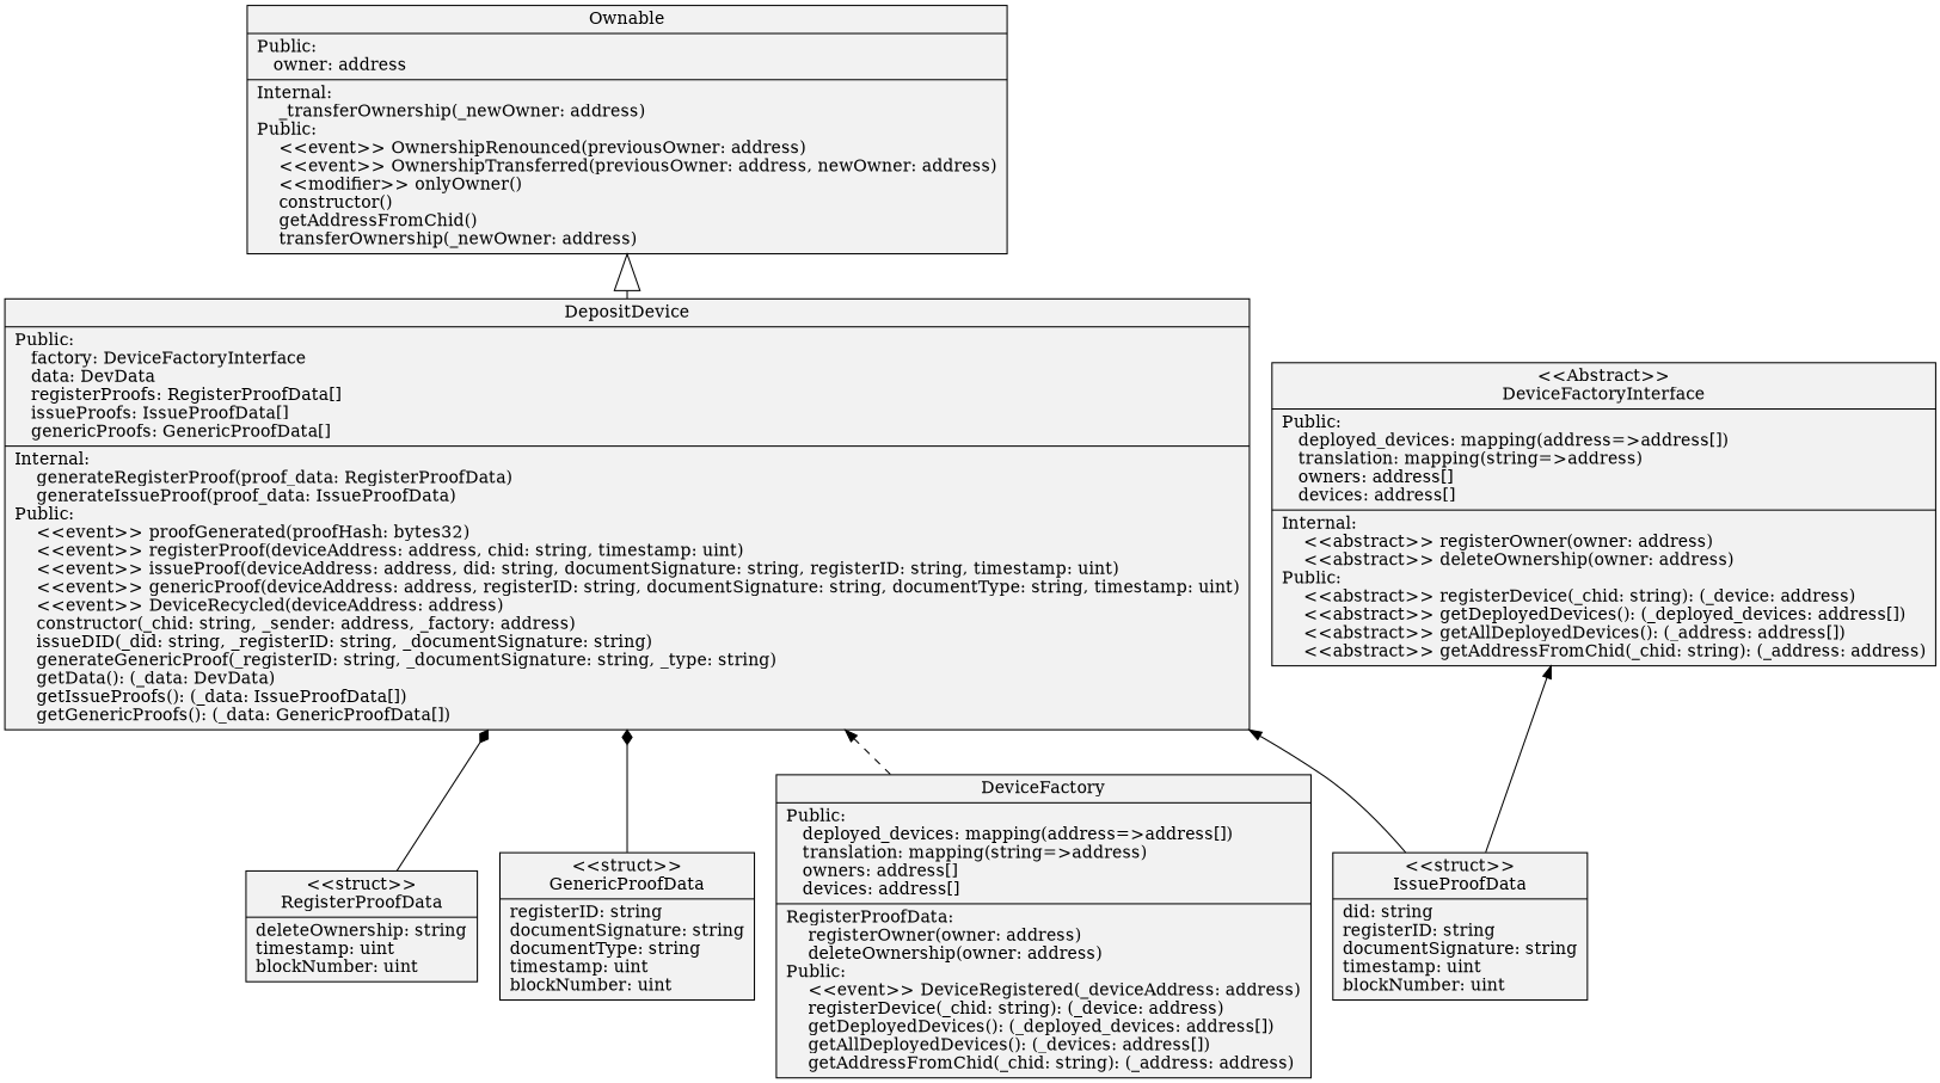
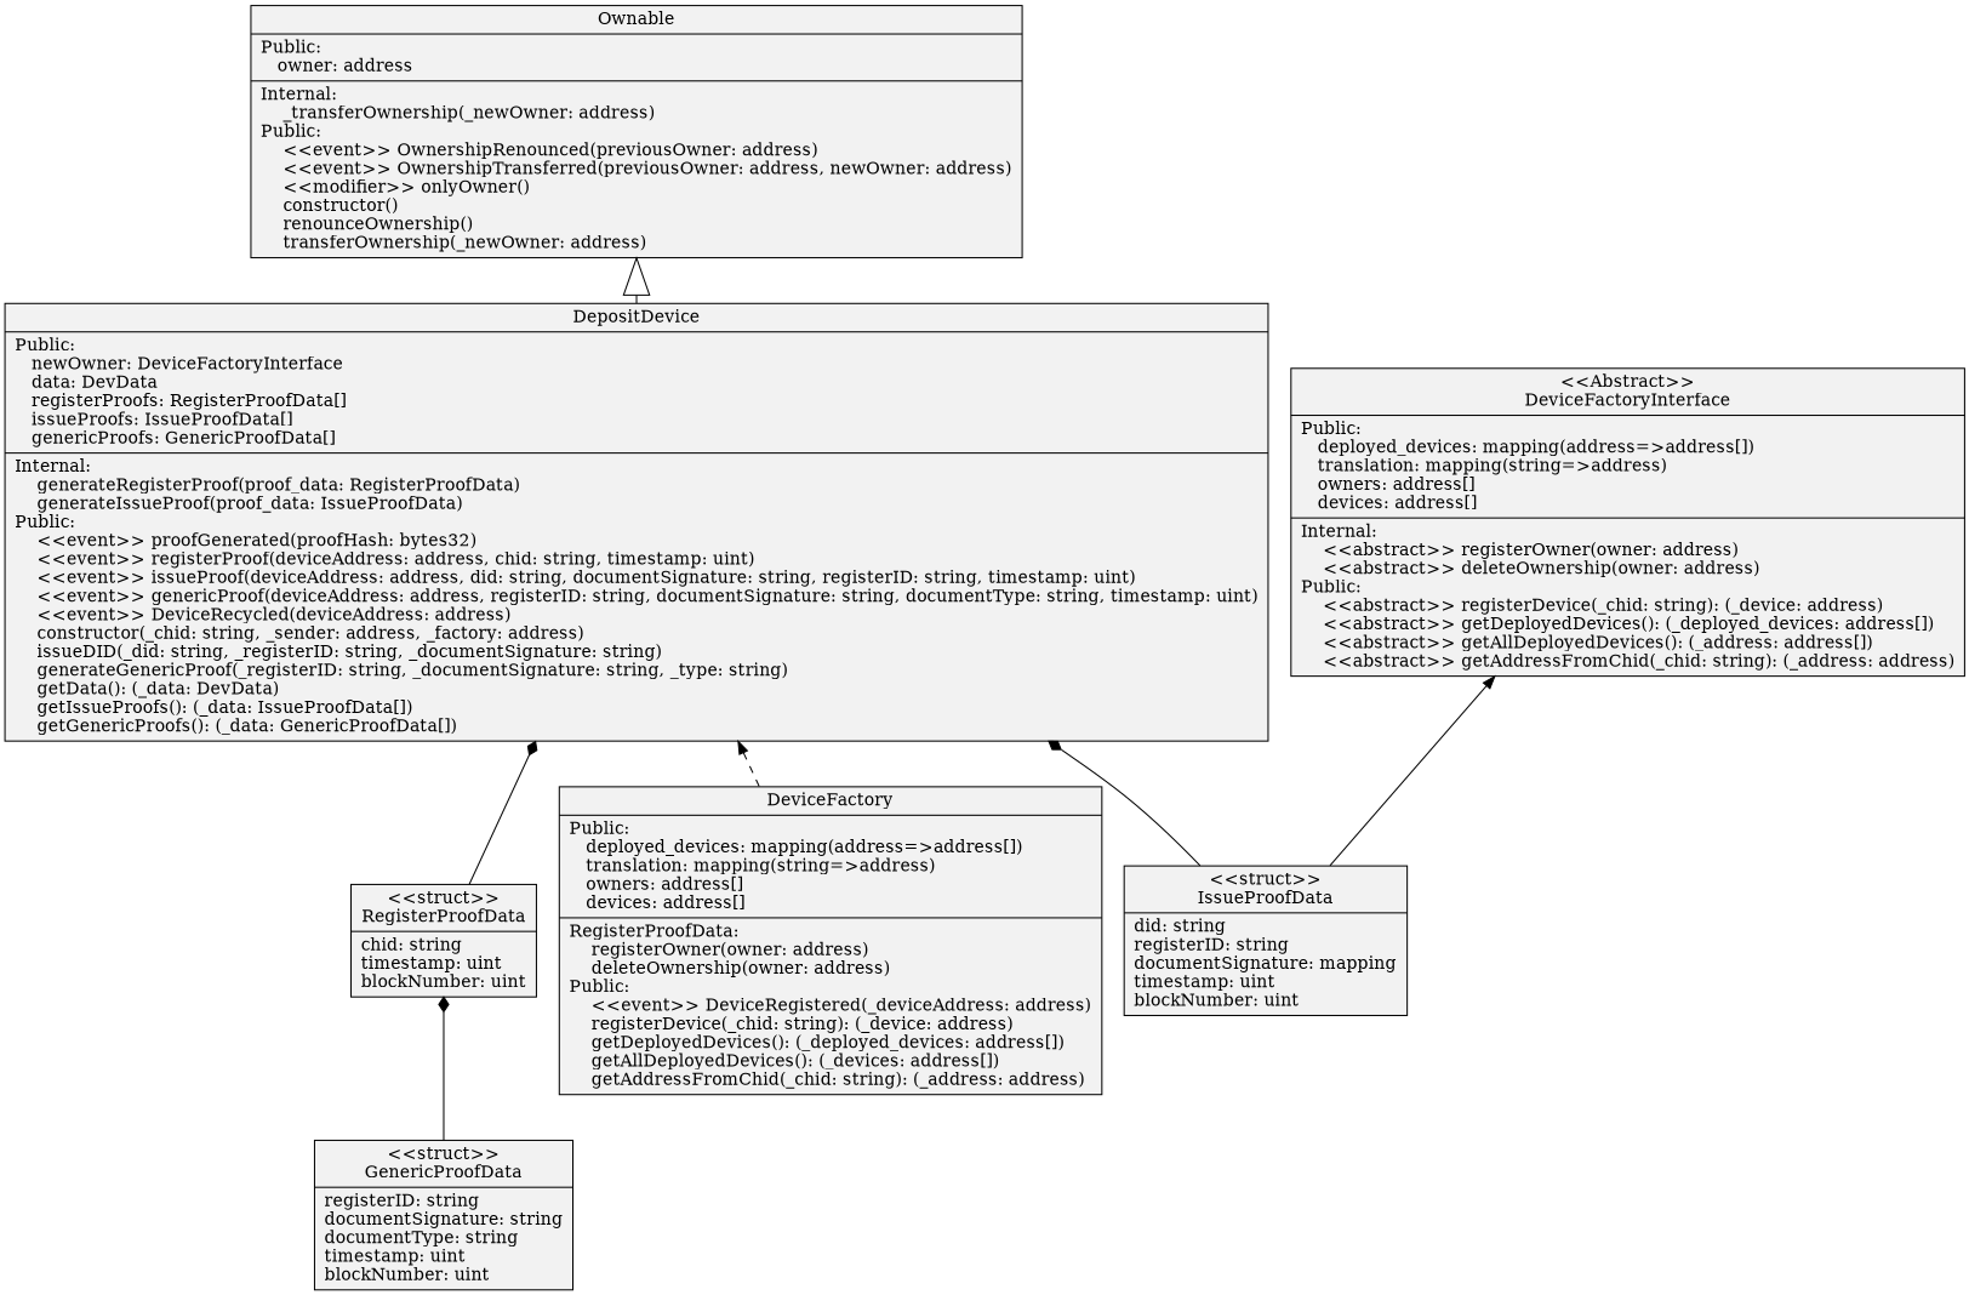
  digraph {
    arrowhead=open
    color=black
    rankdir=BT
    node [fillcolor=gray95 shape=record style=filled]
    edge [arrowhead=diamond weight=3]
-   n1 [label="{DepositDevice| Public:\l\ \ \ factory: DeviceFactoryInterface\l\ \ \ data: DevData\l\ \ \ registerProofs: RegisterProofData[]\l\ \ \ issueProofs: IssueProofData[]\l\ \ \ genericProofs: GenericProofData[]\l| Internal:\l\ \ \ \ generateRegisterProof(proof_data: RegisterProofData)\l\ \ \ \ generateIssueProof(proof_data: IssueProofData)\lPublic:\l\ \ \ \ \<\<event\>\> proofGenerated(proofHash: bytes32)\l\ \ \ \ \<\<event\>\> registerProof(deviceAddress: address, chid: string, timestamp: uint)\l\ \ \ \ \<\<event\>\> issueProof(deviceAddress: address, did: string, documentSignature: string, registerID: string, timestamp: uint)\l\ \ \ \ \<\<event\>\> genericProof(deviceAddress: address, registerID: string, documentSignature: string, documentType: string, timestamp: uint)\l\ \ \ \ \<\<event\>\> DeviceRecycled(deviceAddress: address)\l\ \ \ \ constructor(_chid: string, _sender: address, _factory: address)\l\ \ \ \ issueDID(_did: string, _registerID: string, _documentSignature: string)\l\ \ \ \ generateGenericProof(_registerID: string, _documentSignature: string, _type: string)\l\ \ \ \ getData(): (_data: DevData)\l\ \ \ \ getIssueProofs(): (_data: IssueProofData[])\l\ \ \ \ getGenericProofs(): (_data: GenericProofData[])\l}"]
-   n2 [label="{\<\<struct\>\>\nRegisterProofData|deleteOwnership: string\ltimestamp: uint\lblockNumber: uint\l}"]
-   n3 [label="{\<\<struct\>\>\nIssueProofData|did: string\lregisterID: string\ldocumentSignature: string\ltimestamp: uint\lblockNumber: uint\l}"]
+   n1 [label="{DepositDevice| Public:\l\ \ \ newOwner: DeviceFactoryInterface\l\ \ \ data: DevData\l\ \ \ registerProofs: RegisterProofData[]\l\ \ \ issueProofs: IssueProofData[]\l\ \ \ genericProofs: GenericProofData[]\l| Internal:\l\ \ \ \ generateRegisterProof(proof_data: RegisterProofData)\l\ \ \ \ generateIssueProof(proof_data: IssueProofData)\lPublic:\l\ \ \ \ \<\<event\>\> proofGenerated(proofHash: bytes32)\l\ \ \ \ \<\<event\>\> registerProof(deviceAddress: address, chid: string, timestamp: uint)\l\ \ \ \ \<\<event\>\> issueProof(deviceAddress: address, did: string, documentSignature: string, registerID: string, timestamp: uint)\l\ \ \ \ \<\<event\>\> genericProof(deviceAddress: address, registerID: string, documentSignature: string, documentType: string, timestamp: uint)\l\ \ \ \ \<\<event\>\> DeviceRecycled(deviceAddress: address)\l\ \ \ \ constructor(_chid: string, _sender: address, _factory: address)\l\ \ \ \ issueDID(_did: string, _registerID: string, _documentSignature: string)\l\ \ \ \ generateGenericProof(_registerID: string, _documentSignature: string, _type: string)\l\ \ \ \ getData(): (_data: DevData)\l\ \ \ \ getIssueProofs(): (_data: IssueProofData[])\l\ \ \ \ getGenericProofs(): (_data: GenericProofData[])\l}"]
+   n2 [label="{\<\<struct\>\>\nRegisterProofData|chid: string\ltimestamp: uint\lblockNumber: uint\l}"]
+   n3 [label="{\<\<struct\>\>\nIssueProofData|did: string\lregisterID: string\ldocumentSignature: mapping\ltimestamp: uint\lblockNumber: uint\l}"]
    n4 [label="{\<\<struct\>\>\nGenericProofData|registerID: string\ldocumentSignature: string\ldocumentType: string\ltimestamp: uint\lblockNumber: uint\l}"]
    n5 [label="{DeviceFactory| Public:\l\ \ \ deployed_devices: mapping\(address=\>address[]\)\l\ \ \ translation: mapping\(string=\>address\)\l\ \ \ owners: address[]\l\ \ \ devices: address[]\l| RegisterProofData:\l\ \ \ \ registerOwner(owner: address)\l\ \ \ \ deleteOwnership(owner: address)\lPublic:\l\ \ \ \ \<\<event\>\> DeviceRegistered(_deviceAddress: address)\l\ \ \ \ registerDevice(_chid: string): (_device: address)\l\ \ \ \ getDeployedDevices(): (_deployed_devices: address[])\l\ \ \ \ getAllDeployedDevices(): (_devices: address[])\l\ \ \ \ getAddressFromChid(_chid: string): (_address: address)\l}"]
    n6 [label="{\<\<Abstract\>\>\nDeviceFactoryInterface| Public:\l\ \ \ deployed_devices: mapping\(address=\>address[]\)\l\ \ \ translation: mapping\(string=\>address\)\l\ \ \ owners: address[]\l\ \ \ devices: address[]\l| Internal:\l\ \ \ \ \<\<abstract\>\> registerOwner(owner: address)\l\ \ \ \ \<\<abstract\>\> deleteOwnership(owner: address)\lPublic:\l\ \ \ \ \<\<abstract\>\> registerDevice(_chid: string): (_device: address)\l\ \ \ \ \<\<abstract\>\> getDeployedDevices(): (_deployed_devices: address[])\l\ \ \ \ \<\<abstract\>\> getAllDeployedDevices(): (_address: address[])\l\ \ \ \ \<\<abstract\>\> getAddressFromChid(_chid: string): (_address: address)\l}"]
-   n7 [label="{Ownable| Public:\l\ \ \ owner: address\l| Internal:\l\ \ \ \ _transferOwnership(_newOwner: address)\lPublic:\l\ \ \ \ \<\<event\>\> OwnershipRenounced(previousOwner: address)\l\ \ \ \ \<\<event\>\> OwnershipTransferred(previousOwner: address, newOwner: address)\l\ \ \ \ \<\<modifier\>\> onlyOwner()\l\ \ \ \ constructor()\l\ \ \ \ getAddressFromChid()\l\ \ \ \ transferOwnership(_newOwner: address)\l}"]
+   n7 [label="{Ownable| Public:\l\ \ \ owner: address\l| Internal:\l\ \ \ \ _transferOwnership(_newOwner: address)\lPublic:\l\ \ \ \ \<\<event\>\> OwnershipRenounced(previousOwner: address)\l\ \ \ \ \<\<event\>\> OwnershipTransferred(previousOwner: address, newOwner: address)\l\ \ \ \ \<\<modifier\>\> onlyOwner()\l\ \ \ \ constructor()\l\ \ \ \ renounceOwnership()\l\ \ \ \ transferOwnership(_newOwner: address)\l}"]
    subgraph sub_1 {
      label="..\contracts"
      n1
      n2
      n3
      n4
      n5
      n6
      n7
    }
    n1 -> n7 [arrowhead=empty arrowsize=3 weight=4]
    n2 -> n1
-   n3 -> n1 [arrowhead=normal]
+   n3 -> n1
    n3 -> n6 [arrowhead="" weight=""]
-   n4 -> n1
+   n4 -> n2
    n5 -> n1 [style=dashed arrowhead="" weight=""]
  }
